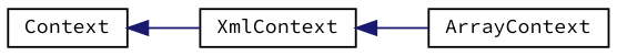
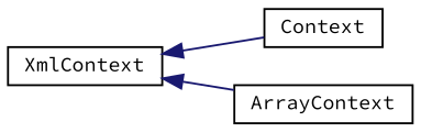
  digraph {
    fontname="Source Code Pro"
    rankdir=LR
    node [color=black fillcolor=white fontname="Source Code Pro" fontsize=10 shape=record style=filled]
    edge [color=midnightblue dir=back fontname="Source Code Pro" fontsize=10 labelfontname=Helvetica labelfontsize=10 style=solid]
    n1 [height=0.2 label=Context width=0.4]
    n2 [height=0.2 label=XmlContext width=0.4]
    n3 [height=0.2 label=ArrayContext width=0.4]
-   n1 -> n2
+   n2 -> n1
    n2 -> n3
  }
